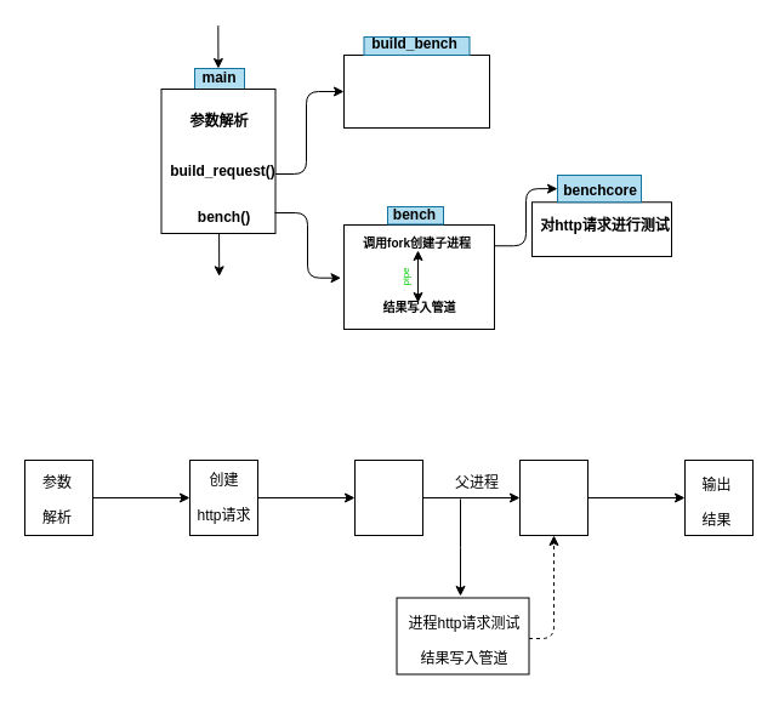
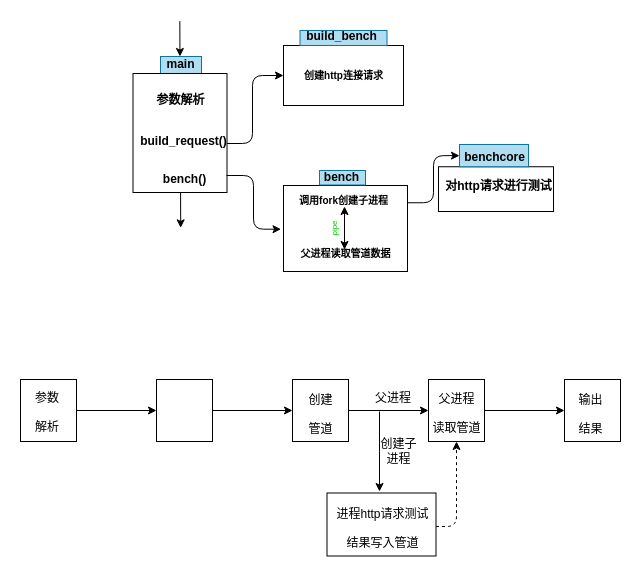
  <mxCell id="0" />
  <mxCell id="1" parent="0" />
  <mxCell id="2" value="" style="rounded=0;whiteSpace=wrap;html=1;fillColor=#b1ddf0;strokeColor=#10739e;" parent="1" vertex="1"><mxGeometry x="160" y="56" width="41" height="17" as="geometry" /></mxCell>
  <mxCell id="3" value="&lt;span style=&quot;font-size: 12px&quot;&gt;&lt;font color=&quot;#000000&quot;&gt;main&lt;/font&gt;&lt;/span&gt;" style="text;strokeColor=none;fillColor=none;html=1;fontSize=24;fontStyle=1;verticalAlign=middle;align=center;" parent="1" vertex="1"><mxGeometry x="163.5" y="56" width="32" height="8" as="geometry" /></mxCell>
  <mxCell id="4" value="&lt;font style=&quot;font-size: 12px&quot; color=&quot;#000000&quot;&gt;参数解析&lt;/font&gt;" style="text;strokeColor=none;fillColor=none;html=1;fontSize=24;fontStyle=1;verticalAlign=middle;align=center;" parent="1" vertex="1"><mxGeometry x="150.5" y="82" width="59.5" height="28" as="geometry" /></mxCell>
  <mxCell id="5" value="" style="rounded=0;whiteSpace=wrap;html=1;fillColor=none;align=center;strokeColor=#000000;" parent="1" vertex="1"><mxGeometry x="132.5" y="73" width="94" height="119" as="geometry" /></mxCell>
  <mxCell id="6" value="&lt;font style=&quot;font-size: 12px&quot; color=&quot;#000000&quot;&gt;build_request()&lt;/font&gt;" style="text;strokeColor=none;fillColor=none;html=1;fontSize=24;fontStyle=1;verticalAlign=middle;align=center;" parent="1" vertex="1"><mxGeometry x="145" y="128" width="76.5" height="18.5" as="geometry" /></mxCell>
  <mxCell id="7" value="&lt;font style=&quot;font-size: 12px&quot; color=&quot;#000000&quot;&gt;bench()&lt;/font&gt;" style="text;strokeColor=none;fillColor=none;html=1;fontSize=24;fontStyle=1;verticalAlign=middle;align=center;" parent="1" vertex="1"><mxGeometry x="142.25" y="166" width="83.75" height="18" as="geometry" /></mxCell>
  <mxCell id="8" value="" style="rounded=0;whiteSpace=wrap;html=1;fillColor=none;strokeColor=#000000;" parent="1" vertex="1"><mxGeometry x="283" y="45" width="120" height="60" as="geometry" /></mxCell>
  <mxCell id="9" value="" style="rounded=0;whiteSpace=wrap;html=1;strokeColor=#10739e;fillColor=#b1ddf0;" parent="1" vertex="1"><mxGeometry x="299.5" y="30" width="87" height="15" as="geometry" /></mxCell>
  <mxCell id="10" value="&lt;font style=&quot;font-size: 12px&quot; color=&quot;#000000&quot;&gt;build_bench&lt;/font&gt;" style="text;strokeColor=none;fillColor=none;html=1;fontSize=24;fontStyle=1;verticalAlign=middle;align=center;" parent="1" vertex="1"><mxGeometry x="313" y="23" width="55" height="17" as="geometry" /></mxCell>
  <mxCell id="11" value="" style="edgeStyle=elbowEdgeStyle;elbow=horizontal;endArrow=classic;html=1;strokeColor=#000000;entryX=0;entryY=0.5;entryDx=0;entryDy=0;" parent="1" target="8" edge="1"><mxGeometry width="50" height="50" relative="1" as="geometry"><mxPoint x="226.5" y="143" as="sourcePoint" /><mxPoint x="298" y="37" as="targetPoint" /><Array as="points"><mxPoint x="252" y="59" /></Array></mxGeometry></mxCell>
+ <mxCell id="12" value="&lt;font style=&quot;font-size: 10px&quot; color=&quot;#000000&quot;&gt;创建http连接请求&lt;/font&gt;" style="text;strokeColor=none;fillColor=none;html=1;fontSize=24;fontStyle=1;verticalAlign=middle;align=center;" parent="1" vertex="1"><mxGeometry x="293" y="51" width="100" height="40" as="geometry" /></mxCell>
  <mxCell id="13" value="" style="rounded=0;whiteSpace=wrap;html=1;fillColor=none;strokeColor=#000000;" parent="1" vertex="1"><mxGeometry x="283" y="185" width="124" height="86" as="geometry" /></mxCell>
  <mxCell id="14" value="" style="rounded=0;whiteSpace=wrap;html=1;fillColor=#b1ddf0;strokeColor=#10739e;" parent="1" vertex="1"><mxGeometry x="319" y="170" width="46" height="14.5" as="geometry" /></mxCell>
  <mxCell id="15" value="&lt;font style=&quot;font-size: 12px&quot; color=&quot;#000000&quot;&gt;bench&lt;/font&gt;" style="text;strokeColor=none;fillColor=none;html=1;fontSize=24;fontStyle=1;verticalAlign=middle;align=center;" parent="1" vertex="1"><mxGeometry x="305.5" y="157.5" width="70" height="31" as="geometry" /></mxCell>
  <mxCell id="16" value="&lt;font style=&quot;font-size: 10px&quot; color=&quot;#000000&quot;&gt;调用fork创建子进程&lt;/font&gt;" style="text;strokeColor=none;fillColor=none;html=1;fontSize=24;fontStyle=1;verticalAlign=middle;align=center;" parent="1" vertex="1"><mxGeometry x="313.25" y="184.5" width="59.5" height="23.5" as="geometry" /></mxCell>
- <mxCell id="17" value="&lt;font style=&quot;font-size: 10px&quot; color=&quot;#000000&quot;&gt;结果写入管道&lt;/font&gt;" style="text;strokeColor=none;fillColor=none;html=1;fontSize=24;fontStyle=1;verticalAlign=middle;align=center;" parent="1" vertex="1"><mxGeometry x="300.25" y="239" width="89.5" height="19" as="geometry" /></mxCell>
+ <mxCell id="17" value="&lt;font style=&quot;font-size: 10px&quot; color=&quot;#000000&quot;&gt;父进程读取管道数据&lt;/font&gt;" style="text;strokeColor=none;fillColor=none;html=1;fontSize=24;fontStyle=1;verticalAlign=middle;align=center;" parent="1" vertex="1"><mxGeometry x="300.25" y="239" width="89.5" height="19" as="geometry" /></mxCell>
  <mxCell id="18" value="" style="endArrow=classic;startArrow=classic;html=1;strokeColor=#000000;exitX=0.489;exitY=0.526;exitDx=0;exitDy=0;exitPerimeter=0;" parent="1" source="17" edge="1"><mxGeometry width="50" height="50" relative="1" as="geometry"><mxPoint x="288" y="321" as="sourcePoint" /><mxPoint x="344" y="206" as="targetPoint" /></mxGeometry></mxCell>
  <mxCell id="19" value="&lt;font color=&quot;#00cc00&quot;&gt;&lt;span style=&quot;font-size: 8px&quot;&gt;pipe&lt;/span&gt;&lt;/font&gt;" style="text;html=1;strokeColor=none;fillColor=none;align=center;verticalAlign=middle;whiteSpace=wrap;rounded=0;rotation=-90;" parent="1" vertex="1"><mxGeometry x="313" y="218" width="40" height="20" as="geometry" /></mxCell>
  <mxCell id="20" value="" style="edgeStyle=elbowEdgeStyle;elbow=horizontal;endArrow=classic;html=1;strokeColor=#000000;entryX=-0.02;entryY=0.508;entryDx=0;entryDy=0;entryPerimeter=0;" parent="1" source="7" target="13" edge="1"><mxGeometry width="50" height="50" relative="1" as="geometry"><mxPoint x="270" y="207" as="sourcePoint" /><mxPoint x="320" y="157" as="targetPoint" /></mxGeometry></mxCell>
  <mxCell id="21" value="" style="rounded=0;whiteSpace=wrap;html=1;fillColor=none;strokeColor=#000000;" parent="1" vertex="1"><mxGeometry x="438" y="166.25" width="115" height="44.75" as="geometry" /></mxCell>
  <mxCell id="22" value="" style="rounded=0;whiteSpace=wrap;html=1;strokeColor=#10739e;fillColor=#b1ddf0;" parent="1" vertex="1"><mxGeometry x="459" y="144" width="69" height="22.25" as="geometry" /></mxCell>
  <mxCell id="23" value="&lt;font color=&quot;#000000&quot; style=&quot;font-size: 12px&quot;&gt;benchcore&lt;/font&gt;" style="text;strokeColor=none;fillColor=none;html=1;fontSize=24;fontStyle=1;verticalAlign=middle;align=center;" parent="1" vertex="1"><mxGeometry x="462.5" y="148.37" width="62" height="9.13" as="geometry" /></mxCell>
  <mxCell id="24" value="&lt;font style=&quot;font-size: 12px&quot; color=&quot;#000000&quot;&gt;对http请求进行测试&lt;/font&gt;" style="text;strokeColor=none;fillColor=none;html=1;fontSize=24;fontStyle=1;verticalAlign=middle;align=center;" parent="1" vertex="1"><mxGeometry x="448" y="162" width="100" height="40" as="geometry" /></mxCell>
  <mxCell id="25" value="" style="edgeStyle=elbowEdgeStyle;elbow=horizontal;endArrow=classic;html=1;strokeColor=#000000;entryX=0;entryY=0.5;entryDx=0;entryDy=0;" parent="1" target="22" edge="1"><mxGeometry width="50" height="50" relative="1" as="geometry"><mxPoint x="407" y="202.25" as="sourcePoint" /><mxPoint x="457" y="152.25" as="targetPoint" /></mxGeometry></mxCell>
  <mxCell id="26" value="" style="endArrow=classic;html=1;strokeColor=#000000;entryX=0.613;entryY=0.045;entryDx=0;entryDy=0;entryPerimeter=0;" parent="1" edge="1"><mxGeometry width="50" height="50" relative="1" as="geometry"><mxPoint x="180.08" y="192" as="sourcePoint" /><mxPoint x="180.196" y="227.36" as="targetPoint" /></mxGeometry></mxCell>
  <mxCell id="27" value="" style="edgeStyle=orthogonalEdgeStyle;rounded=0;orthogonalLoop=1;jettySize=auto;html=1;strokeColor=#000000;" edge="1" parent="1" source="28" target="31"><mxGeometry relative="1" as="geometry" /></mxCell>
  <mxCell id="28" value="" style="rounded=0;whiteSpace=wrap;html=1;fillColor=none;strokeColor=#000000;" parent="1" vertex="1"><mxGeometry x="20" y="379" width="56" height="62" as="geometry" /></mxCell>
  <mxCell id="29" value="&lt;font style=&quot;font-size: 12px ; font-weight: normal&quot; color=&quot;#000000&quot;&gt;参数&lt;br&gt;解析&lt;/font&gt;" style="text;strokeColor=none;fillColor=none;html=1;fontSize=24;fontStyle=1;verticalAlign=middle;align=left;" parent="1" vertex="1"><mxGeometry x="33" y="395" width="43" height="26" as="geometry" /></mxCell>
  <mxCell id="30" value="" style="edgeStyle=orthogonalEdgeStyle;rounded=0;orthogonalLoop=1;jettySize=auto;html=1;strokeColor=#000000;" edge="1" parent="1" source="31" target="34"><mxGeometry relative="1" as="geometry" /></mxCell>
  <mxCell id="31" value="" style="rounded=0;whiteSpace=wrap;html=1;fillColor=none;strokeColor=#000000;" vertex="1" parent="1"><mxGeometry x="156" y="379" width="56" height="62" as="geometry" /></mxCell>
- <mxCell id="32" value="&lt;span style=&quot;font-weight: normal ; font-size: 12px&quot;&gt;&lt;font color=&quot;#000000&quot;&gt;创建&lt;br&gt;http请求&lt;/font&gt;&lt;/span&gt;" style="text;strokeColor=none;fillColor=none;html=1;fontSize=24;fontStyle=1;verticalAlign=middle;align=center;" vertex="1" parent="1"><mxGeometry x="162" y="379" width="43" height="54" as="geometry" /></mxCell>
  <mxCell id="33" value="" style="edgeStyle=orthogonalEdgeStyle;rounded=0;orthogonalLoop=1;jettySize=auto;html=1;strokeColor=#000000;" edge="1" parent="1" source="34" target="37"><mxGeometry relative="1" as="geometry" /></mxCell>
  <mxCell id="34" value="" style="rounded=0;whiteSpace=wrap;html=1;fillColor=none;strokeColor=#000000;" vertex="1" parent="1"><mxGeometry x="292" y="379" width="56" height="62" as="geometry" /></mxCell>
+ <mxCell id="35" value="&lt;span style=&quot;font-weight: normal ; font-size: 12px&quot;&gt;&lt;font color=&quot;#000000&quot;&gt;创建&lt;br&gt;管道&lt;/font&gt;&lt;/span&gt;" style="text;strokeColor=none;fillColor=none;html=1;fontSize=24;fontStyle=1;verticalAlign=middle;align=center;" vertex="1" parent="1"><mxGeometry x="301.5" y="385" width="37" height="50" as="geometry" /></mxCell>
  <mxCell id="36" value="" style="edgeStyle=orthogonalEdgeStyle;rounded=0;orthogonalLoop=1;jettySize=auto;html=1;strokeColor=#000000;" edge="1" parent="1" source="37" target="45"><mxGeometry relative="1" as="geometry" /></mxCell>
  <mxCell id="37" value="" style="rounded=0;whiteSpace=wrap;html=1;fillColor=none;strokeColor=#000000;" vertex="1" parent="1"><mxGeometry x="428" y="379" width="56" height="62" as="geometry" /></mxCell>
  <mxCell id="38" value="" style="rounded=0;whiteSpace=wrap;html=1;fillColor=none;strokeColor=#000000;" vertex="1" parent="1"><mxGeometry x="326.5" y="492.5" width="109" height="63" as="geometry" /></mxCell>
  <mxCell id="39" value="&lt;font style=&quot;font-size: 12px ; font-weight: normal&quot; color=&quot;#000000&quot;&gt;&lt;font style=&quot;font-size: 12px&quot;&gt;进程http请求测试&lt;br&gt;&lt;/font&gt;结果写入管道&lt;/font&gt;" style="text;strokeColor=none;fillColor=none;html=1;fontSize=24;fontStyle=1;verticalAlign=middle;align=center;" vertex="1" parent="1"><mxGeometry x="336" y="498" width="92" height="52" as="geometry" /></mxCell>
  <mxCell id="40" value="" style="edgeStyle=orthogonalEdgeStyle;rounded=0;orthogonalLoop=1;jettySize=auto;html=1;strokeColor=#000000;" edge="1" parent="1"><mxGeometry relative="1" as="geometry"><mxPoint x="379" y="411" as="sourcePoint" /><mxPoint x="379" y="491" as="targetPoint" /><Array as="points"><mxPoint x="379" y="451" /><mxPoint x="379" y="451" /></Array></mxGeometry></mxCell>
  <mxCell id="41" value="&lt;font color=&quot;#000000&quot;&gt;父进程&lt;/font&gt;" style="text;html=1;strokeColor=none;fillColor=none;align=center;verticalAlign=middle;whiteSpace=wrap;rounded=0;" vertex="1" parent="1"><mxGeometry x="373.25" y="388" width="40" height="20" as="geometry" /></mxCell>
+ <mxCell id="42" value="&lt;font color=&quot;#000000&quot;&gt;创建子进程&lt;/font&gt;" style="text;html=1;strokeColor=none;fillColor=none;align=center;verticalAlign=middle;whiteSpace=wrap;rounded=0;" vertex="1" parent="1"><mxGeometry x="377" y="441" width="43" height="20" as="geometry" /></mxCell>
  <mxCell id="43" value="" style="edgeStyle=elbowEdgeStyle;elbow=horizontal;endArrow=classic;html=1;strokeColor=#000000;entryX=0.5;entryY=1;entryDx=0;entryDy=0;dashed=1;" edge="1" parent="1" target="37"><mxGeometry width="50" height="50" relative="1" as="geometry"><mxPoint x="435.5" y="526" as="sourcePoint" /><mxPoint x="461" y="446" as="targetPoint" /><Array as="points"><mxPoint x="456" y="489" /></Array></mxGeometry></mxCell>
+ <mxCell id="44" value="&lt;font style=&quot;font-size: 12px ; font-weight: normal&quot; color=&quot;#000000&quot;&gt;父进程&lt;br&gt;读取管道&lt;/font&gt;" style="text;strokeColor=none;fillColor=none;html=1;fontSize=24;fontStyle=1;verticalAlign=middle;align=center;" vertex="1" parent="1"><mxGeometry x="432.75" y="385" width="47.25" height="47" as="geometry" /></mxCell>
  <mxCell id="45" value="" style="rounded=0;whiteSpace=wrap;html=1;fillColor=none;strokeColor=#000000;" vertex="1" parent="1"><mxGeometry x="564" y="379" width="56" height="62" as="geometry" /></mxCell>
  <mxCell id="46" value="&lt;font style=&quot;font-size: 12px ; font-weight: normal&quot; color=&quot;#000000&quot;&gt;输出&lt;br&gt;结果&lt;/font&gt;" style="text;strokeColor=none;fillColor=none;html=1;fontSize=24;fontStyle=1;verticalAlign=middle;align=center;" vertex="1" parent="1"><mxGeometry x="575" y="380.5" width="29" height="59" as="geometry" /></mxCell>
  <mxCell id="47" value="" style="endArrow=classic;html=1;strokeColor=#000000;entryX=0.613;entryY=0.045;entryDx=0;entryDy=0;entryPerimeter=0;" edge="1" parent="1"><mxGeometry width="50" height="50" relative="1" as="geometry"><mxPoint x="179.33" y="20.64" as="sourcePoint" /><mxPoint x="179.446" y="56" as="targetPoint" /></mxGeometry></mxCell>
